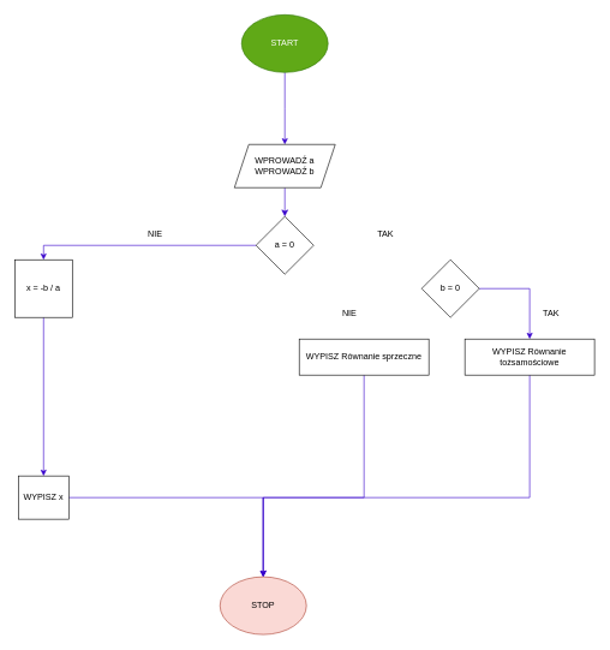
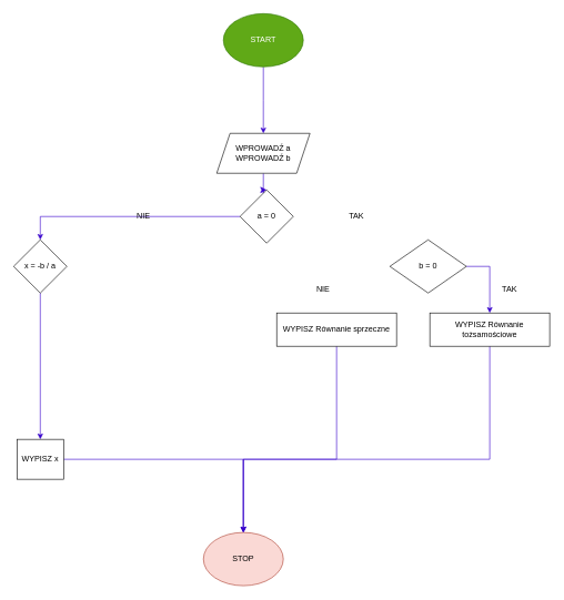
  <mxCell id="0" />
  <mxCell id="1" parent="0" />
  <mxCell id="2" style="edgeStyle=orthogonalEdgeStyle;rounded=0;orthogonalLoop=1;jettySize=auto;html=1;fillColor=#6a00ff;strokeColor=#3700CC;" parent="1" source="3" edge="1"><mxGeometry relative="1" as="geometry"><mxPoint x="395" y="200" as="targetPoint" /></mxGeometry></mxCell>
  <mxCell id="3" value="START" style="ellipse;whiteSpace=wrap;html=1;fillColor=#60a917;fontColor=#ffffff;strokeColor=#2D7600;" parent="1" vertex="1"><mxGeometry x="335" width="120" height="80" as="geometry" y="20" /></mxCell>
  <mxCell id="4" value="" style="edgeStyle=orthogonalEdgeStyle;rounded=0;orthogonalLoop=1;jettySize=auto;html=1;entryX=0.5;entryY=0;entryDx=0;entryDy=0;startSize=7;endSize=7;fillColor=#6a00ff;strokeColor=#3700CC;" edge="1" parent="1" source="5" target="7"><mxGeometry relative="1" as="geometry"><Array as="points"><mxPoint x="395" y="290" /><mxPoint x="395" y="290" /></Array></mxGeometry></mxCell>
  <mxCell id="5" value="WPROWADŹ a&lt;br&gt;WPROWADŹ b" style="shape=parallelogram;perimeter=parallelogramPerimeter;whiteSpace=wrap;html=1;fixedSize=1;" parent="1" vertex="1"><mxGeometry x="325" y="200" width="140" height="60" as="geometry" /></mxCell>
  <mxCell id="6" style="edgeStyle=orthogonalEdgeStyle;rounded=0;orthogonalLoop=1;jettySize=auto;html=1;exitX=0;exitY=0.5;exitDx=0;exitDy=0;entryX=0.5;entryY=0;entryDx=0;entryDy=0;fillColor=#6a00ff;strokeColor=#3700CC;" edge="1" parent="1" source="7" target="19"><mxGeometry relative="1" as="geometry" /></mxCell>
- <mxCell id="7" value="a = 0" style="rhombus;whiteSpace=wrap;html=1;" parent="1" vertex="1"><mxGeometry x="355" y="300" width="80" height="80" as="geometry" /></mxCell>
+ <mxCell id="7" value="a = 0" style="rhombus;whiteSpace=wrap;html=1;" parent="1" vertex="1"><mxGeometry x="360" y="285" width="80" height="80" as="geometry" /></mxCell>
  <mxCell id="8" value="NIE" style="text;html=1;whiteSpace=wrap;strokeColor=none;fillColor=none;align=center;verticalAlign=middle;rounded=0;" parent="1" vertex="1"><mxGeometry x="185" y="310" width="60" height="30" as="geometry" /></mxCell>
  <mxCell id="9" style="edgeStyle=orthogonalEdgeStyle;rounded=0;orthogonalLoop=1;jettySize=auto;html=1;entryX=0.5;entryY=0;entryDx=0;entryDy=0;exitX=1;exitY=0.5;exitDx=0;exitDy=0;fillColor=#6a00ff;strokeColor=#3700CC;" edge="1" parent="1" source="10" target="14"><mxGeometry relative="1" as="geometry" /></mxCell>
- <mxCell id="10" value="b = 0" style="rhombus;whiteSpace=wrap;html=1;" parent="1" vertex="1"><mxGeometry x="585" y="360" width="80" height="80" as="geometry" /></mxCell>
+ <mxCell id="10" value="b = 0" style="rhombus;whiteSpace=wrap;html=1;" parent="1" vertex="1"><mxGeometry x="585" y="360" width="115" height="80" as="geometry" /></mxCell>
  <mxCell id="11" value="TAK" style="text;html=1;whiteSpace=wrap;strokeColor=none;fillColor=none;align=center;verticalAlign=middle;rounded=0;" parent="1" vertex="1"><mxGeometry x="735" y="420" width="60" height="30" as="geometry" /></mxCell>
  <mxCell id="12" style="edgeStyle=orthogonalEdgeStyle;rounded=0;orthogonalLoop=1;jettySize=auto;html=1;fillColor=#6a00ff;strokeColor=#3700CC;exitX=0.5;exitY=1;exitDx=0;exitDy=0;" parent="1" edge="1" source="16"><mxGeometry relative="1" as="geometry"><mxPoint x="365" y="800" as="targetPoint" /><mxPoint x="485" y="600" as="sourcePoint" /><Array as="points"><mxPoint x="505" y="690" /><mxPoint x="365" y="690" /></Array></mxGeometry></mxCell>
  <mxCell id="13" style="edgeStyle=orthogonalEdgeStyle;rounded=0;orthogonalLoop=1;jettySize=auto;html=1;entryX=0.5;entryY=0;entryDx=0;entryDy=0;exitX=0.5;exitY=1;exitDx=0;exitDy=0;fillColor=#6a00ff;strokeColor=#3700CC;" edge="1" parent="1" source="14" target="17"><mxGeometry relative="1" as="geometry"><mxPoint x="795" y="575.034" as="sourcePoint" /><mxPoint x="515" y="880" as="targetPoint" /><Array as="points"><mxPoint x="735" y="690" /><mxPoint x="365" y="690" /></Array></mxGeometry></mxCell>
  <mxCell id="14" value="WYPISZ Równanie tożsamościowe" style="rounded=0;whiteSpace=wrap;html=1;" parent="1" vertex="1"><mxGeometry x="645" y="470" width="180" height="50" as="geometry" /></mxCell>
  <mxCell id="15" value="NIE" style="text;html=1;whiteSpace=wrap;strokeColor=none;fillColor=none;align=center;verticalAlign=middle;rounded=0;" parent="1" vertex="1"><mxGeometry x="455" y="420" width="60" height="30" as="geometry" /></mxCell>
  <mxCell id="16" value="WYPISZ Równanie sprzeczne" style="rounded=0;whiteSpace=wrap;html=1;" parent="1" vertex="1"><mxGeometry x="415" y="470" width="180" height="50" as="geometry" /></mxCell>
  <mxCell id="17" value="STOP" style="ellipse;whiteSpace=wrap;html=1;fillColor=#fad9d5;strokeColor=#ae4132;" parent="1" vertex="1"><mxGeometry x="305" y="800" width="120" height="80" as="geometry" /></mxCell>
  <mxCell id="18" style="edgeStyle=orthogonalEdgeStyle;rounded=0;orthogonalLoop=1;jettySize=auto;html=1;entryX=0.5;entryY=0;entryDx=0;entryDy=0;fillColor=#6a00ff;strokeColor=#3700CC;" edge="1" parent="1" source="19" target="21"><mxGeometry relative="1" as="geometry" /></mxCell>
- <mxCell id="19" value="x = -b / a" style="whiteSpace=wrap;html=1;rounded=0;" parent="1" vertex="1"><mxGeometry x="20" y="360" width="80" height="80" as="geometry" /></mxCell>
+ <mxCell id="19" value="x = -b / a" style="rhombus;whiteSpace=wrap;html=1;" parent="1" vertex="1"><mxGeometry x="20" y="360" width="80" height="80" as="geometry" /></mxCell>
  <mxCell id="20" style="edgeStyle=orthogonalEdgeStyle;rounded=0;orthogonalLoop=1;jettySize=auto;html=1;entryX=0.5;entryY=0;entryDx=0;entryDy=0;fillColor=#6a00ff;strokeColor=#3700CC;" parent="1" source="21" target="17" edge="1"><mxGeometry relative="1" as="geometry"><mxPoint x="55" y="860" as="targetPoint" /></mxGeometry></mxCell>
  <mxCell id="21" value="WYPISZ x" style="rounded=0;whiteSpace=wrap;html=1;" parent="1" vertex="1"><mxGeometry x="25" y="660" width="70" height="60" as="geometry" /></mxCell>
  <mxCell id="22" value="TAK" style="text;html=1;whiteSpace=wrap;strokeColor=none;fillColor=none;align=center;verticalAlign=middle;rounded=0;" vertex="1" parent="1"><mxGeometry x="505" y="310" width="60" height="30" as="geometry" /></mxCell>
